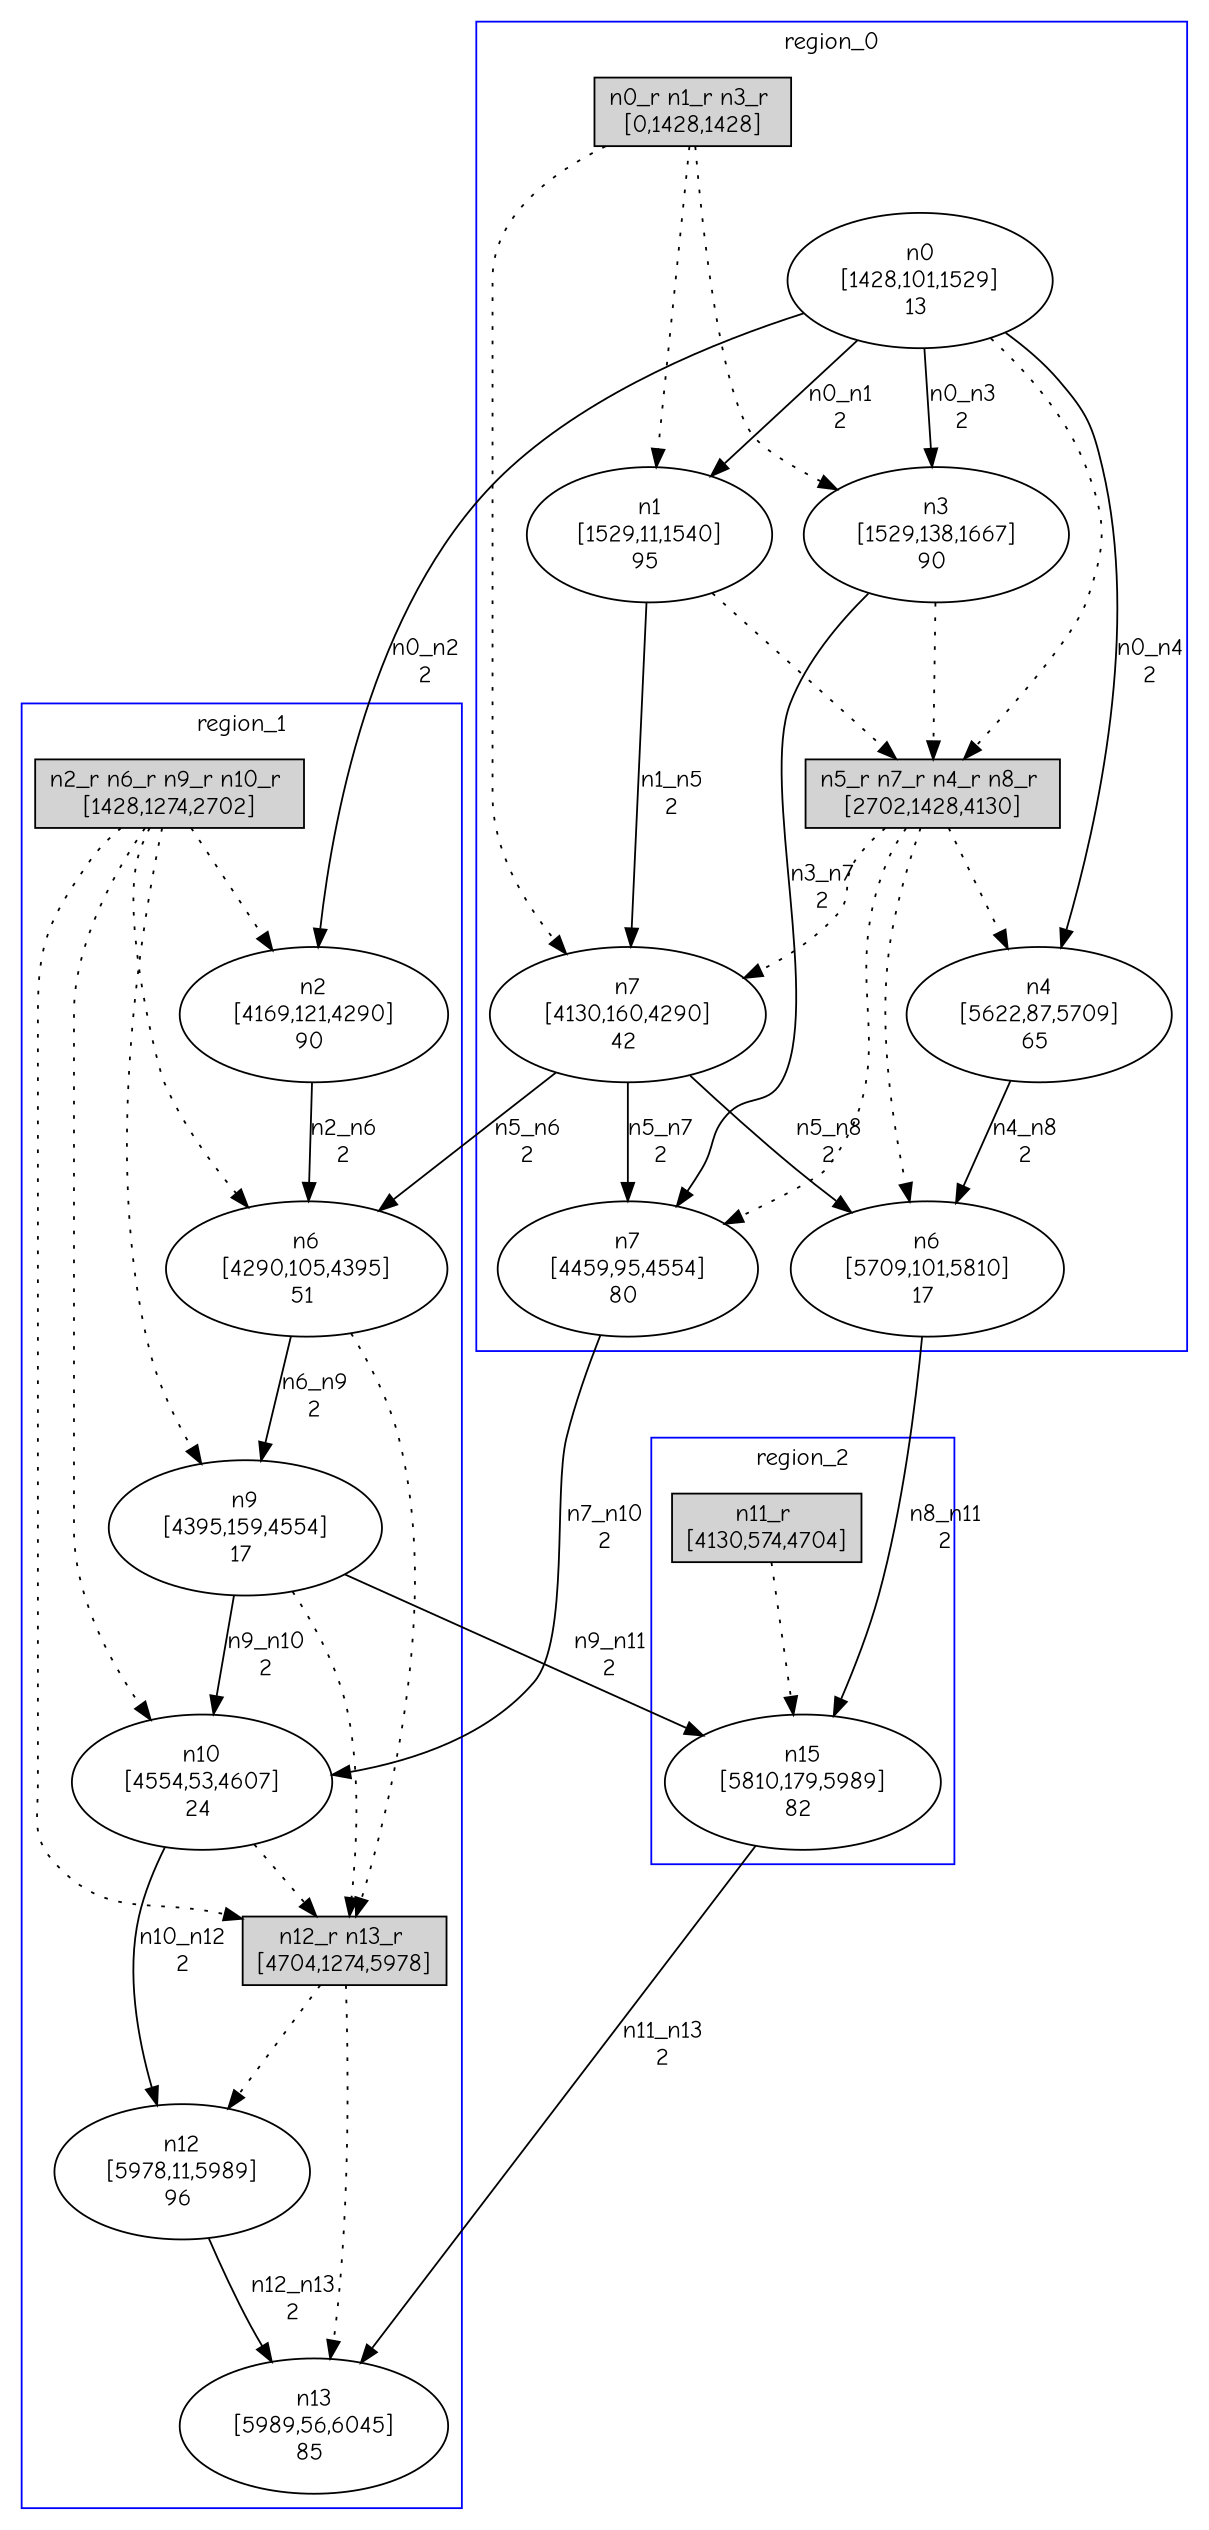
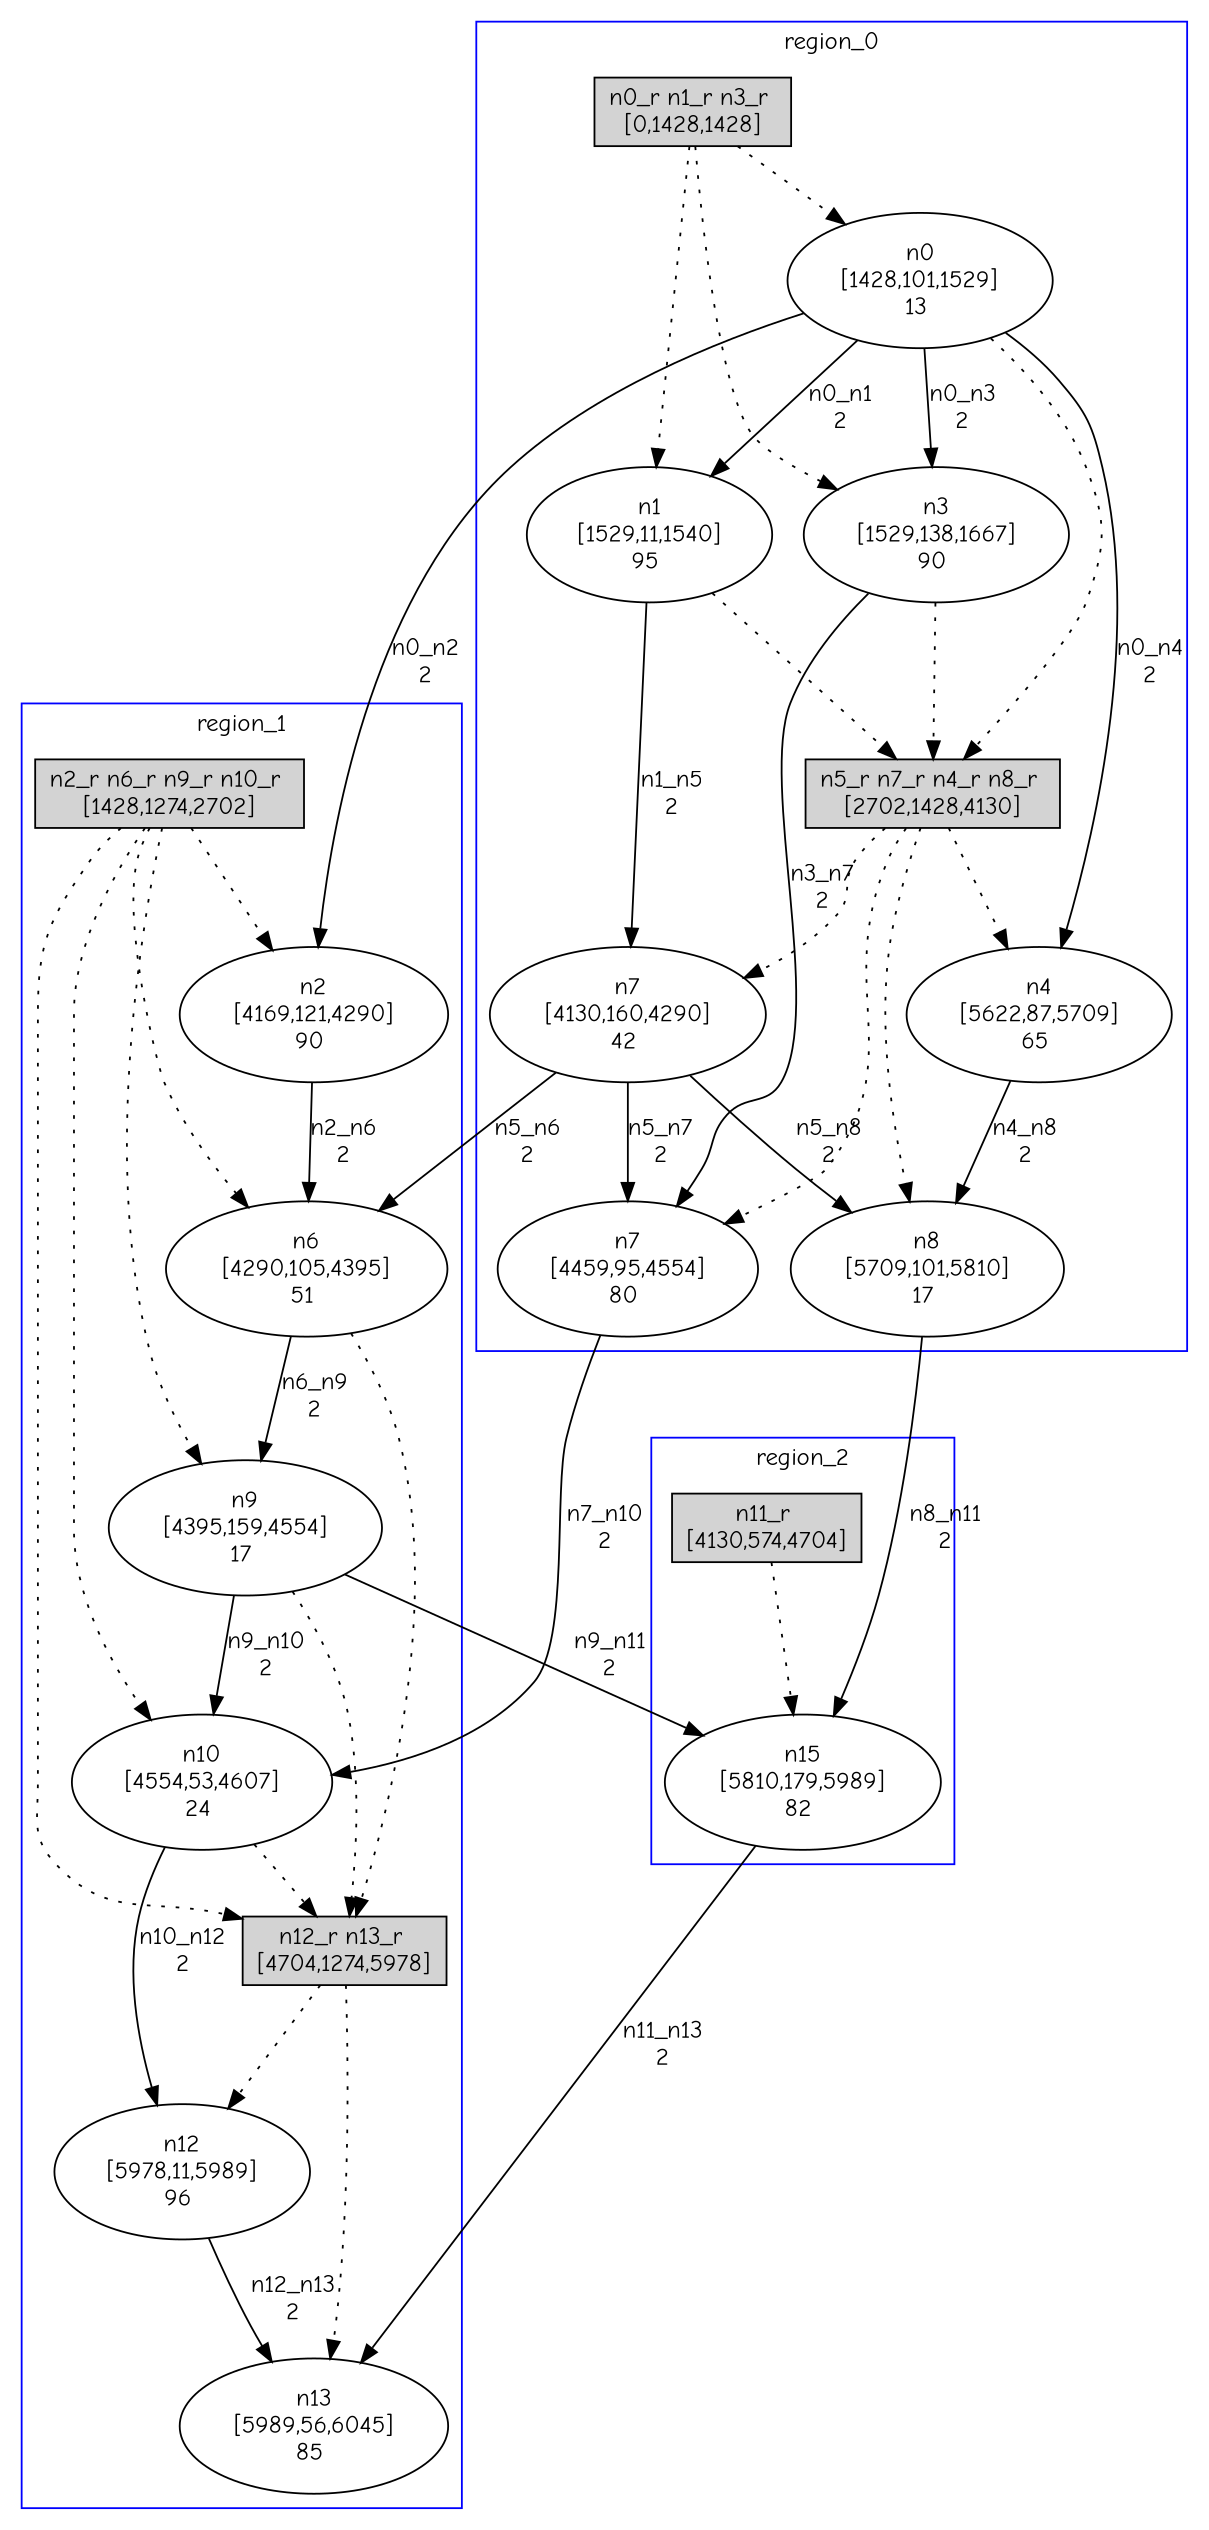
  digraph {
    fontname="Comic Neue"
    node [fontname="Comic Neue"]
    edge [fontname="Comic Neue" style=dotted]
    n1 [label="n0_r n1_r n3_r \n[0,1428,1428]" shape=box style=filled]
    n2 [label="n0\n[1428,101,1529]\n13 "]
    n3 [label="n1\n[1529,11,1540]\n95 "]
    n4 [label="n3\n[1529,138,1667]\n90 "]
    n5 [label="n5_r n7_r n4_r n8_r \n[2702,1428,4130]" shape=box style=filled]
    n6 [label="n7\n[4130,160,4290]\n42 "]
    n7 [label="n7\n[4459,95,4554]\n80 "]
    n8 [label="n4\n[5622,87,5709]\n65 "]
-   n9 [label="n6\n[5709,101,5810]\n17 "]
+   n9 [label="n8\n[5709,101,5810]\n17 "]
    n10 [label="n2_r n6_r n9_r n10_r \n[1428,1274,2702]" shape=box style=filled]
    n11 [label="n2\n[4169,121,4290]\n90 "]
    n12 [label="n6\n[4290,105,4395]\n51 "]
    n13 [label="n9\n[4395,159,4554]\n17 "]
    n14 [label="n10\n[4554,53,4607]\n24 "]
    n15 [label="n12_r n13_r \n[4704,1274,5978]" shape=box style=filled]
    n16 [label="n12\n[5978,11,5989]\n96 "]
    n17 [label="n13\n[5989,56,6045]\n85 "]
    n18 [label="n11_r \n[4130,574,4704]" shape=box style=filled]
    n19 [label="n15\n[5810,179,5989]\n82 "]
    subgraph cluster_1 {
      color=blue
      label=region_0
      stytle=filled
      n1
      n2
      n3
      n4
      n5
      n6
      n7
      n8
      n9
    }
    subgraph cluster_2 {
      color=blue
      label=region_1
      stytle=filled
      n10
      n11
      n12
      n13
      n14
      n15
      n16
      n17
    }
    subgraph cluster_3 {
      color=blue
      label=region_2
      stytle=filled
      n18
      n19
    }
-   n1 -> n6
+   n1 -> n2
    n1 -> n3
    n1 -> n4
    n2 -> n3 [label="n0_n1\n2" style=""]
    n2 -> n4 [label="n0_n3\n2" style=""]
    n2 -> n5
    n2 -> n8 [label="n0_n4\n2" style=""]
    n2 -> n11 [label="n0_n2\n2" style=""]
    n3 -> n5
    n3 -> n6 [label="n1_n5\n2" style=""]
    n4 -> n5
    n4 -> n7 [label="n3_n7\n2" style=""]
    n5 -> n6
    n5 -> n7
    n5 -> n8
    n5 -> n9
    n6 -> n7 [label="n5_n7\n2" style=""]
    n6 -> n9 [label="n5_n8\n2" style=""]
    n6 -> n12 [label="n5_n6\n2" style=""]
    n7 -> n14 [label="n7_n10\n2" style=""]
    n8 -> n9 [label="n4_n8\n2" style=""]
    n9 -> n19 [label="n8_n11\n2" style=""]
    n10 -> n11
    n10 -> n12
    n10 -> n13
    n10 -> n14
    n10 -> n15
    n11 -> n12 [label="n2_n6\n2" style=""]
    n12 -> n13 [label="n6_n9\n2" style=""]
    n12 -> n15
    n13 -> n14 [label="n9_n10\n2" style=""]
    n13 -> n15
    n13 -> n19 [label="n9_n11\n2" style=""]
    n14 -> n15
    n14 -> n16 [label="n10_n12\n2" style=""]
    n15 -> n16
    n15 -> n17
    n16 -> n17 [label="n12_n13\n2" style=""]
    n18 -> n19
    n19 -> n17 [label="n11_n13\n2" style=""]
  }
